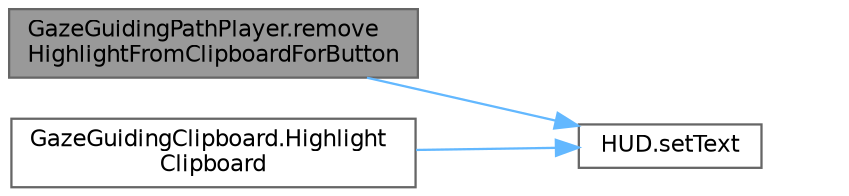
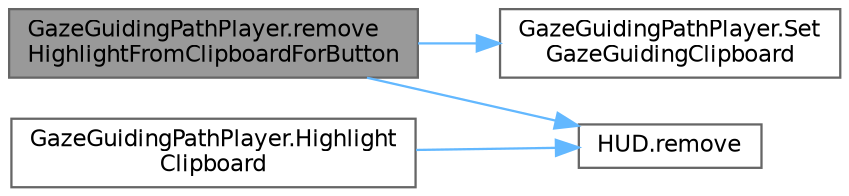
  digraph {
    rankdir=LR
    node [color=grey40 fillcolor=white fontname=Helvetica fontsize=10 shape=box style=filled]
    edge [color=steelblue1 fontname=Helvetica fontsize=10 labelfontname=Helvetica labelfontsize=10 style=solid]
    n1 [color=gray40 fillcolor=grey60 fontcolor=black height=0.2 label="GazeGuidingPathPlayer.remove\lHighlightFromClipboardForButton" width=0.4]
-   n3 [height=0.2 label="HUD.setText" width=0.4]
-   n4 [height=0.2 label="GazeGuidingClipboard.Highlight\lClipboard" width=0.4]
+   n2 [height=0.2 label="GazeGuidingPathPlayer.Set\lGazeGuidingClipboard" width=0.4]
+   n3 [height=0.2 label="HUD.remove" width=0.4]
+   n4 [height=0.2 label="GazeGuidingPathPlayer.Highlight\lClipboard" width=0.4]
+   n1 -> n2
    n1 -> n3
    n4 -> n3
  }
